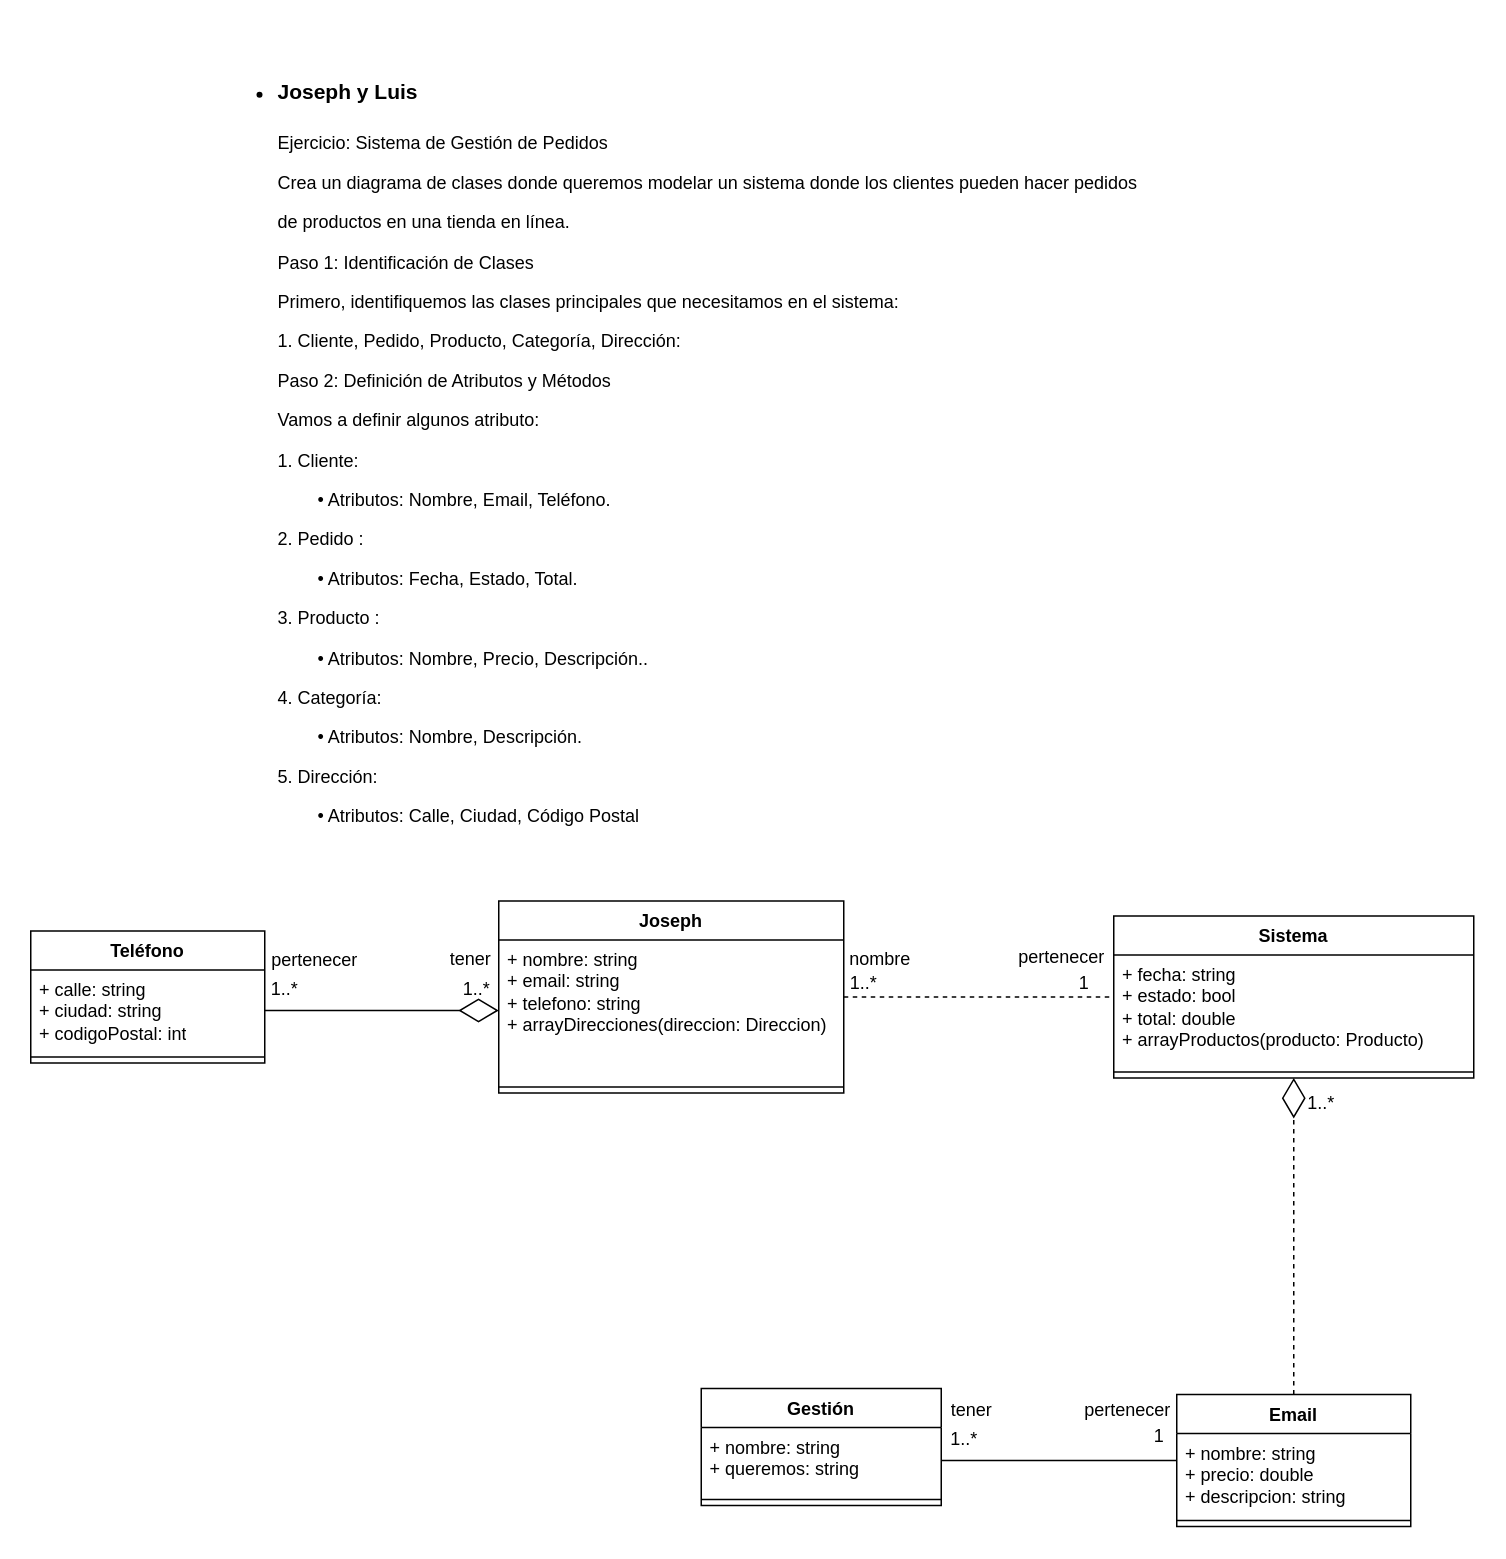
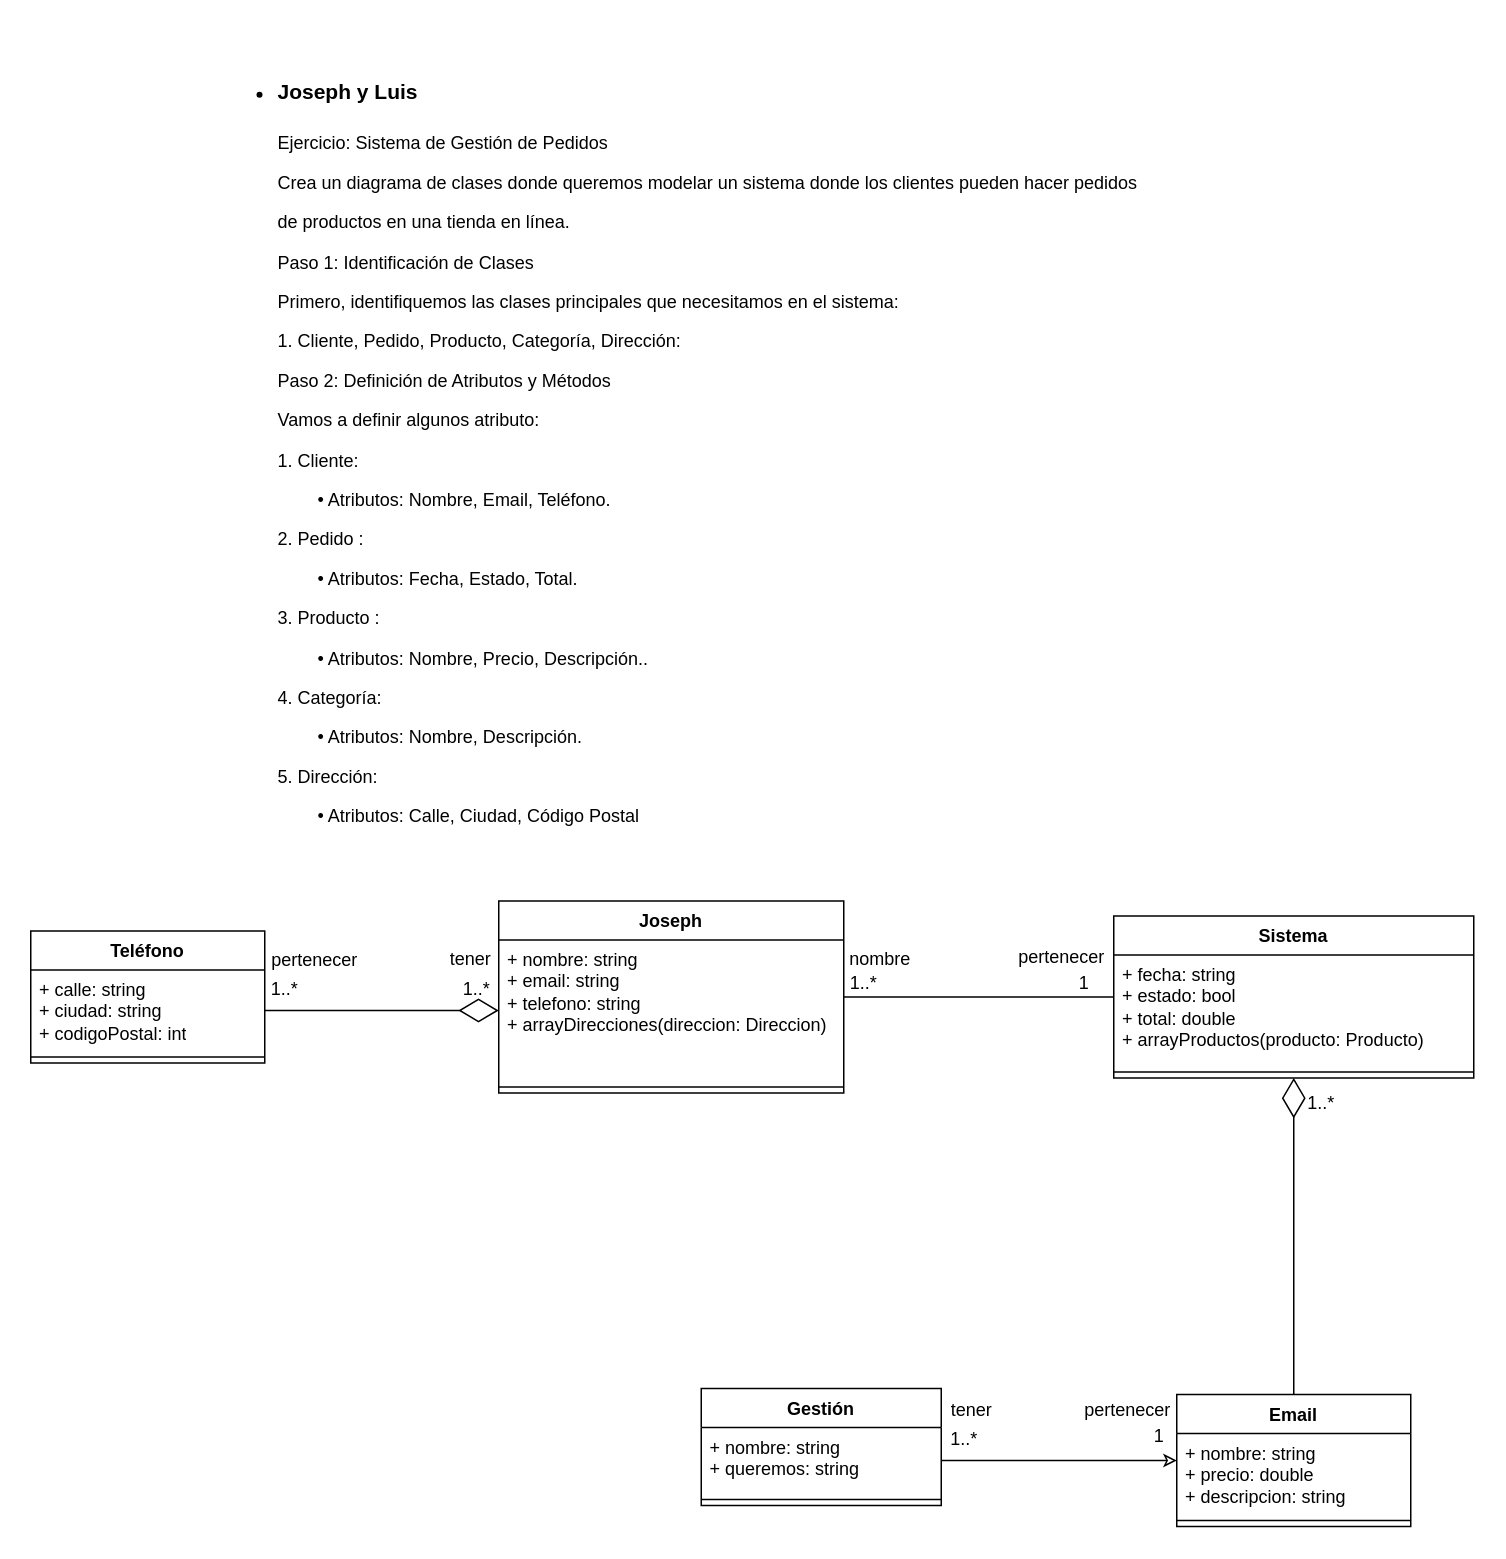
  <mxCell id="0" />
  <mxCell id="1" parent="0" />
  <mxCell id="2" value="Gestión" style="swimlane;fontStyle=1;align=center;verticalAlign=top;childLayout=stackLayout;horizontal=1;startSize=26;horizontalStack=0;resizeParent=1;resizeParentMax=0;resizeLast=0;collapsible=1;marginBottom=0;whiteSpace=wrap;html=1;" parent="1" vertex="1"><mxGeometry x="467" y="925" width="160" height="78" as="geometry" /></mxCell>
  <mxCell id="3" value="+ nombre: string&lt;div&gt;+ queremos: string&lt;/div&gt;" style="text;strokeColor=none;fillColor=none;align=left;verticalAlign=top;spacingLeft=4;spacingRight=4;overflow=hidden;rotatable=0;points=[[0,0.5],[1,0.5]];portConstraint=eastwest;whiteSpace=wrap;html=1;" parent="2" vertex="1"><mxGeometry y="26" width="160" height="44" as="geometry" /></mxCell>
  <mxCell id="4" value="" style="line;strokeWidth=1;fillColor=none;align=left;verticalAlign=middle;spacingTop=-1;spacingLeft=3;spacingRight=3;rotatable=0;labelPosition=right;points=[];portConstraint=eastwest;strokeColor=inherit;" parent="2" vertex="1"><mxGeometry y="70" width="160" height="8" as="geometry" /></mxCell>
- <mxCell id="5" style="edgeStyle=orthogonalEdgeStyle;rounded=0;orthogonalLoop=1;jettySize=auto;html=1;entryX=0;entryY=0.5;entryDx=0;entryDy=0;endArrow=none;endFill=0;dashed=1;" parent="1" source="6" target="10" edge="1"><mxGeometry relative="1" as="geometry" /></mxCell>
+ <mxCell id="5" style="edgeStyle=orthogonalEdgeStyle;rounded=0;orthogonalLoop=1;jettySize=auto;html=1;entryX=0;entryY=0.5;entryDx=0;entryDy=0;endArrow=none;endFill=0;" parent="1" source="6" target="10" edge="1"><mxGeometry relative="1" as="geometry" /></mxCell>
  <mxCell id="6" value="Joseph" style="swimlane;fontStyle=1;align=center;verticalAlign=top;childLayout=stackLayout;horizontal=1;startSize=26;horizontalStack=0;resizeParent=1;resizeParentMax=0;resizeLast=0;collapsible=1;marginBottom=0;whiteSpace=wrap;html=1;" parent="1" vertex="1"><mxGeometry x="332" y="600" width="230" height="128" as="geometry" /></mxCell>
  <mxCell id="7" value="+ nombre: string&lt;div&gt;+ email: string&lt;/div&gt;&lt;div&gt;+ telefono: string&lt;/div&gt;&lt;div&gt;+ arrayDirecciones(direccion: Direccion)&lt;/div&gt;" style="text;strokeColor=none;fillColor=none;align=left;verticalAlign=top;spacingLeft=4;spacingRight=4;overflow=hidden;rotatable=0;points=[[0,0.5],[1,0.5]];portConstraint=eastwest;whiteSpace=wrap;html=1;" parent="6" vertex="1"><mxGeometry y="26" width="230" height="94" as="geometry" /></mxCell>
  <mxCell id="8" value="" style="line;strokeWidth=1;fillColor=none;align=left;verticalAlign=middle;spacingTop=-1;spacingLeft=3;spacingRight=3;rotatable=0;labelPosition=right;points=[];portConstraint=eastwest;strokeColor=inherit;" parent="6" vertex="1"><mxGeometry y="120" width="230" height="8" as="geometry" /></mxCell>
  <mxCell id="9" value="&lt;ul&gt;&lt;li&gt;&lt;h1 style=&quot;page-break-before: always&quot; class=&quot;western&quot;&gt;&lt;font style=&quot;font-size: 14px;&quot;&gt;Joseph y Luis&lt;/font&gt;&lt;/h1&gt;&lt;p style=&quot;margin-bottom: 0cm&quot;&gt;Ejercicio: Sistema de Gestión de Pedidos&lt;/p&gt;&lt;p style=&quot;margin-bottom: 0cm&quot;&gt;Crea un diagrama de clases donde queremos modelar un sistema donde los clientes pueden hacer pedidos&lt;/p&gt;&lt;p style=&quot;margin-bottom: 0cm&quot;&gt;de productos en una tienda en línea.&lt;/p&gt;&lt;p style=&quot;margin-bottom: 0cm&quot;&gt;Paso 1: Identificación de Clases&lt;/p&gt;&lt;p style=&quot;margin-bottom: 0cm&quot;&gt;Primero, identifiquemos las clases principales que necesitamos en el sistema:&lt;/p&gt;&lt;p style=&quot;margin-bottom: 0cm&quot;&gt;1. Cliente, Pedido, Producto, Categoría, Dirección:&lt;/p&gt;&lt;p style=&quot;margin-bottom: 0cm&quot;&gt;Paso 2: Definición de Atributos y Métodos&lt;/p&gt;&lt;p style=&quot;margin-bottom: 0cm&quot;&gt;Vamos a definir algunos atributo:&lt;/p&gt;&lt;p style=&quot;margin-bottom: 0cm&quot;&gt;1. Cliente:&lt;/p&gt;&lt;p style=&quot;margin-bottom: 0cm&quot;&gt;&lt;span style=&quot;white-space: pre;&quot;&gt;&#09;&lt;/span&gt;• Atributos: Nombre, Email, Teléfono.&lt;/p&gt;&lt;p style=&quot;margin-bottom: 0cm&quot;&gt;2. Pedido :&lt;/p&gt;&lt;p style=&quot;margin-bottom: 0cm&quot;&gt;&lt;span style=&quot;white-space: pre;&quot;&gt;&#09;&lt;/span&gt;• Atributos: Fecha, Estado, Total.&lt;/p&gt;&lt;p style=&quot;margin-bottom: 0cm&quot;&gt;3. Producto :&lt;/p&gt;&lt;p style=&quot;margin-bottom: 0cm&quot;&gt;&lt;span style=&quot;white-space: pre;&quot;&gt;&#09;&lt;/span&gt;• Atributos: Nombre, Precio, Descripción..&lt;/p&gt;&lt;p style=&quot;margin-bottom: 0cm&quot;&gt;4. Categoría:&lt;/p&gt;&lt;p style=&quot;margin-bottom: 0cm&quot;&gt;&lt;span style=&quot;white-space: pre;&quot;&gt;&#09;&lt;/span&gt;• Atributos: Nombre, Descripción.&lt;/p&gt;&lt;p style=&quot;margin-bottom: 0cm&quot;&gt;5. Dirección:&lt;/p&gt;&lt;p style=&quot;margin-bottom: 0cm&quot;&gt;&lt;span style=&quot;white-space: pre;&quot;&gt;&#09;&lt;/span&gt;• Atributos: Calle, Ciudad, Código Postal&lt;/p&gt;&lt;/li&gt;&lt;/ul&gt;" style="text;html=1;align=left;verticalAlign=middle;resizable=0;points=[];autosize=1;strokeColor=none;fillColor=none;" parent="1" vertex="1"><mxGeometry x="143" y="20" width="640" height="550" as="geometry" /></mxCell>
  <mxCell id="10" value="Sistema" style="swimlane;fontStyle=1;align=center;verticalAlign=top;childLayout=stackLayout;horizontal=1;startSize=26;horizontalStack=0;resizeParent=1;resizeParentMax=0;resizeLast=0;collapsible=1;marginBottom=0;whiteSpace=wrap;html=1;" parent="1" vertex="1"><mxGeometry x="742" y="610" width="240" height="108" as="geometry" /></mxCell>
  <mxCell id="11" value="+ fecha: string&lt;div&gt;+ estado: bool&lt;/div&gt;&lt;div&gt;+ total: double&lt;/div&gt;&lt;div&gt;+ arrayProductos(producto: Producto)&lt;/div&gt;" style="text;strokeColor=none;fillColor=none;align=left;verticalAlign=top;spacingLeft=4;spacingRight=4;overflow=hidden;rotatable=0;points=[[0,0.5],[1,0.5]];portConstraint=eastwest;whiteSpace=wrap;html=1;" parent="10" vertex="1"><mxGeometry y="26" width="240" height="74" as="geometry" /></mxCell>
  <mxCell id="12" value="" style="line;strokeWidth=1;fillColor=none;align=left;verticalAlign=middle;spacingTop=-1;spacingLeft=3;spacingRight=3;rotatable=0;labelPosition=right;points=[];portConstraint=eastwest;strokeColor=inherit;" parent="10" vertex="1"><mxGeometry y="100" width="240" height="8" as="geometry" /></mxCell>
- <mxCell id="13" value="" style="endArrow=diamondThin;endFill=0;endSize=24;html=1;rounded=0;exitX=0.5;exitY=0;exitDx=0;exitDy=0;dashed=1;" parent="1" source="19" target="10" edge="1"><mxGeometry width="160" relative="1" as="geometry"><mxPoint x="862" y="910" as="sourcePoint" /><mxPoint x="862" y="737" as="targetPoint" /></mxGeometry></mxCell>
+ <mxCell id="13" value="" style="endArrow=diamondThin;endFill=0;endSize=24;html=1;rounded=0;exitX=0.5;exitY=0;exitDx=0;exitDy=0;" parent="1" source="19" target="10" edge="1"><mxGeometry width="160" relative="1" as="geometry"><mxPoint x="862" y="910" as="sourcePoint" /><mxPoint x="862" y="737" as="targetPoint" /></mxGeometry></mxCell>
  <mxCell id="14" value="pertenecer" style="text;html=1;align=center;verticalAlign=middle;resizable=0;points=[];autosize=1;strokeColor=none;fillColor=none;" parent="1" vertex="1"><mxGeometry x="667" y="623" width="80" height="30" as="geometry" /></mxCell>
  <mxCell id="15" value="1..*" style="text;html=1;align=center;verticalAlign=middle;resizable=0;points=[];autosize=1;strokeColor=none;fillColor=none;" parent="1" vertex="1"><mxGeometry x="555" y="640" width="40" height="30" as="geometry" /></mxCell>
  <mxCell id="16" value="1" style="text;html=1;align=center;verticalAlign=middle;resizable=0;points=[];autosize=1;strokeColor=none;fillColor=none;" parent="1" vertex="1"><mxGeometry x="707" y="640" width="30" height="30" as="geometry" /></mxCell>
  <mxCell id="17" value="nombre" style="text;html=1;align=center;verticalAlign=middle;resizable=0;points=[];autosize=1;strokeColor=none;fillColor=none;" parent="1" vertex="1"><mxGeometry x="556" y="624" width="60" height="30" as="geometry" /></mxCell>
  <mxCell id="18" value="1..*" style="text;html=1;align=center;verticalAlign=middle;resizable=0;points=[];autosize=1;strokeColor=none;fillColor=none;" parent="1" vertex="1"><mxGeometry x="860" y="720" width="40" height="30" as="geometry" /></mxCell>
  <mxCell id="19" value="Email" style="swimlane;fontStyle=1;align=center;verticalAlign=top;childLayout=stackLayout;horizontal=1;startSize=26;horizontalStack=0;resizeParent=1;resizeParentMax=0;resizeLast=0;collapsible=1;marginBottom=0;whiteSpace=wrap;html=1;" parent="1" vertex="1"><mxGeometry x="784" y="929" width="156" height="88" as="geometry" /></mxCell>
  <mxCell id="20" value="+ nombre: string&lt;div&gt;+ precio: double&lt;/div&gt;&lt;div&gt;+ descripcion: string&lt;/div&gt;" style="text;strokeColor=none;fillColor=none;align=left;verticalAlign=top;spacingLeft=4;spacingRight=4;overflow=hidden;rotatable=0;points=[[0,0.5],[1,0.5]];portConstraint=eastwest;whiteSpace=wrap;html=1;" parent="19" vertex="1"><mxGeometry y="26" width="156" height="54" as="geometry" /></mxCell>
  <mxCell id="21" value="" style="line;strokeWidth=1;fillColor=none;align=left;verticalAlign=middle;spacingTop=-1;spacingLeft=3;spacingRight=3;rotatable=0;labelPosition=right;points=[];portConstraint=eastwest;strokeColor=inherit;" parent="19" vertex="1"><mxGeometry y="80" width="156" height="8" as="geometry" /></mxCell>
  <mxCell id="22" value="Teléfono" style="swimlane;fontStyle=1;align=center;verticalAlign=top;childLayout=stackLayout;horizontal=1;startSize=26;horizontalStack=0;resizeParent=1;resizeParentMax=0;resizeLast=0;collapsible=1;marginBottom=0;whiteSpace=wrap;html=1;" parent="1" vertex="1"><mxGeometry x="20" y="620" width="156" height="88" as="geometry" /></mxCell>
  <mxCell id="23" value="+ calle: string&lt;div&gt;+ ciudad: string&lt;/div&gt;&lt;div&gt;+ codigoPostal: int&lt;/div&gt;" style="text;strokeColor=none;fillColor=none;align=left;verticalAlign=top;spacingLeft=4;spacingRight=4;overflow=hidden;rotatable=0;points=[[0,0.5],[1,0.5]];portConstraint=eastwest;whiteSpace=wrap;html=1;" parent="22" vertex="1"><mxGeometry y="26" width="156" height="54" as="geometry" /></mxCell>
  <mxCell id="24" value="" style="line;strokeWidth=1;fillColor=none;align=left;verticalAlign=middle;spacingTop=-1;spacingLeft=3;spacingRight=3;rotatable=0;labelPosition=right;points=[];portConstraint=eastwest;strokeColor=inherit;" parent="22" vertex="1"><mxGeometry y="80" width="156" height="8" as="geometry" /></mxCell>
  <mxCell id="25" value="pertenecer" style="text;html=1;align=center;verticalAlign=middle;resizable=0;points=[];autosize=1;strokeColor=none;fillColor=none;" parent="1" vertex="1"><mxGeometry x="711" y="925" width="80" height="30" as="geometry" /></mxCell>
  <mxCell id="26" value="1..*" style="text;html=1;align=center;verticalAlign=middle;resizable=0;points=[];autosize=1;strokeColor=none;fillColor=none;" parent="1" vertex="1"><mxGeometry x="622" y="944" width="40" height="30" as="geometry" /></mxCell>
  <mxCell id="27" value="1" style="text;html=1;align=center;verticalAlign=middle;resizable=0;points=[];autosize=1;strokeColor=none;fillColor=none;" parent="1" vertex="1"><mxGeometry x="757" y="942" width="30" height="30" as="geometry" /></mxCell>
  <mxCell id="28" value="tener" style="text;html=1;align=center;verticalAlign=middle;resizable=0;points=[];autosize=1;strokeColor=none;fillColor=none;" parent="1" vertex="1"><mxGeometry x="622" y="925" width="50" height="30" as="geometry" /></mxCell>
  <mxCell id="29" style="edgeStyle=orthogonalEdgeStyle;rounded=0;orthogonalLoop=1;jettySize=auto;html=1;endArrow=diamondThin;endFill=0;endSize=24;" edge="1" parent="1" source="23" target="7"><mxGeometry relative="1" as="geometry"><mxPoint x="162" y="750" as="sourcePoint" /><mxPoint x="372" y="750" as="targetPoint" /></mxGeometry></mxCell>
  <mxCell id="30" value="1..*" style="text;html=1;align=center;verticalAlign=middle;resizable=0;points=[];autosize=1;strokeColor=none;fillColor=none;" vertex="1" parent="1"><mxGeometry x="297" y="644" width="40" height="30" as="geometry" /></mxCell>
  <mxCell id="31" value="tener" style="text;html=1;align=center;verticalAlign=middle;resizable=0;points=[];autosize=1;strokeColor=none;fillColor=none;" vertex="1" parent="1"><mxGeometry x="288" y="624" width="50" height="30" as="geometry" /></mxCell>
  <mxCell id="32" value="1..*" style="text;html=1;align=center;verticalAlign=middle;resizable=0;points=[];autosize=1;strokeColor=none;fillColor=none;" vertex="1" parent="1"><mxGeometry x="169" y="644" width="40" height="30" as="geometry" /></mxCell>
  <mxCell id="33" value="pertenecer" style="text;html=1;align=center;verticalAlign=middle;resizable=0;points=[];autosize=1;strokeColor=none;fillColor=none;" vertex="1" parent="1"><mxGeometry x="169" y="625" width="80" height="30" as="geometry" /></mxCell>
- <mxCell id="34" style="edgeStyle=orthogonalEdgeStyle;rounded=0;orthogonalLoop=1;jettySize=auto;html=1;endArrow=none;endFill=0;" edge="1" parent="1" source="3" target="19"><mxGeometry relative="1" as="geometry" /></mxCell>
+ <mxCell id="34" style="edgeStyle=orthogonalEdgeStyle;rounded=0;orthogonalLoop=1;jettySize=auto;html=1;endArrow=classic;endFill=0;" edge="1" parent="1" source="3" target="19"><mxGeometry relative="1" as="geometry" /></mxCell>
